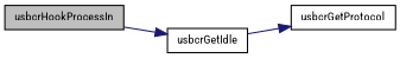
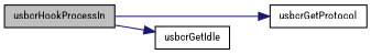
  digraph {
    fontname="Roboto Condensed"
    rankdir=LR
    node [color=black fillcolor=white fontname="Roboto Condensed" fontsize=10 shape=record style=filled]
    edge [color=midnightblue fontname="Roboto Condensed" fontsize=10 labelfontname=Helvetica labelfontsize=10 style=solid]
    n1 [fillcolor=grey75 fontcolor=black height=0.2 label=usbcrHookProcessIn width=0.4]
    n2 [height=0.2 label=usbcrGetProtocol width=0.4]
    n3 [height=0.2 label=usbcrGetIdle width=0.4]
-   n3 -> n2
+   n1 -> n2
    n1 -> n3
  }
